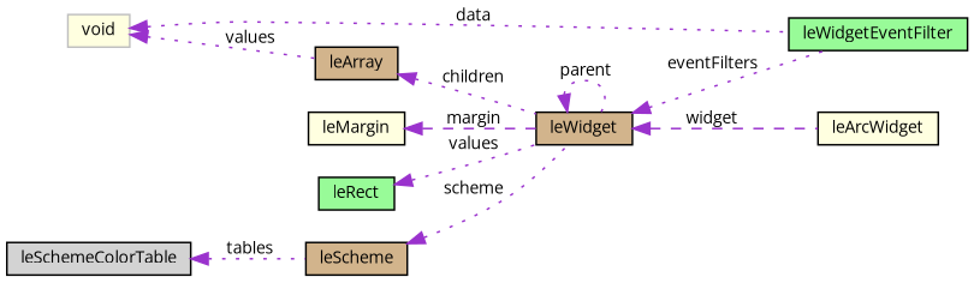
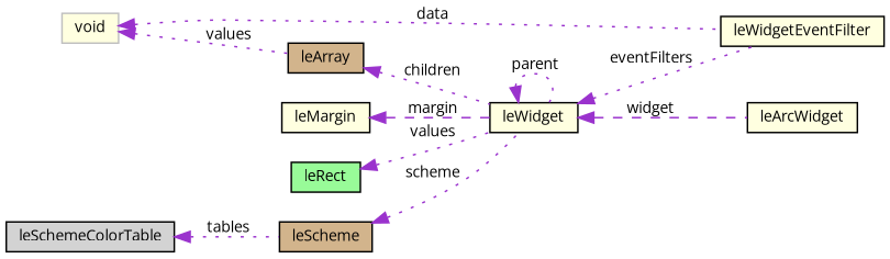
  digraph {
    fontname="Open Sans"
    rankdir=LR
    node [color=black fillcolor=lightyellow fontname="Open Sans" fontsize=10 shape=record style=filled]
    edge [color=darkorchid3 dir=back fontname="Open Sans" fontsize=10 labelfontname=Helvetica labelfontsize=10 style=dotted]
    n1 [fontcolor=black height=0.2 label=leArcWidget width=0.4]
-   n2 [fillcolor=tan height=0.2 label=leWidget width=0.4]
-   n3 [fillcolor=palegreen height=0.2 label=leWidgetEventFilter width=0.4]
+   n2 [height=0.2 label=leWidget width=0.4]
+   n3 [height=0.2 label=leWidgetEventFilter width=0.4]
    n4 [height=0.2 label=leMargin width=0.4]
    n5 [fillcolor=tan height=0.2 label=leArray width=0.4]
    n6 [color=grey75 height=0.2 label=void width=0.4]
    n7 [fillcolor=palegreen height=0.2 label=leRect width=0.4]
    n8 [fillcolor=tan height=0.2 label=leScheme width=0.4]
    n9 [fillcolor=lightgrey height=0.2 label=leSchemeColorTable width=0.4]
    n2 -> n1 [label=" widget" style=dashed]
    n2 -> n2 [label=" parent"]
    n2 -> n3 [label=" eventFilters"]
    n4 -> n2 [label=" margin" style=dashed]
    n5 -> n2 [label=" children"]
    n6 -> n3 [label=" data"]
    n6 -> n5 [label=" values"]
    n7 -> n2 [label=" values"]
    n8 -> n2 [label=" scheme"]
    n9 -> n8 [label=" tables"]
  }
